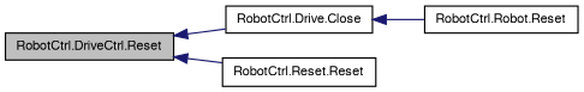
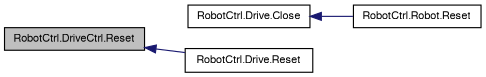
  digraph {
    rankdir=LR
    node [color=black fillcolor=white fontname=FreeSans fontsize=10 shape=record style=filled]
    edge [color=midnightblue dir=back fontname=FreeSans fontsize=10 labelfontname=FreeSans labelfontsize=10 style=solid]
    n1 [fillcolor=grey75 fontcolor=black height=0.2 label="RobotCtrl.DriveCtrl.Reset" width=0.4]
    n2 [height=0.2 label="RobotCtrl.Drive.Close" width=0.4]
-   n3 [height=0.2 label="RobotCtrl.Reset.Reset" width=0.4]
+   n3 [height=0.2 label="RobotCtrl.Drive.Reset" width=0.4]
    n4 [height=0.2 label="RobotCtrl.Robot.Reset" width=0.4]
-   n1 -> n2
    n1 -> n3
    n2 -> n4
  }
